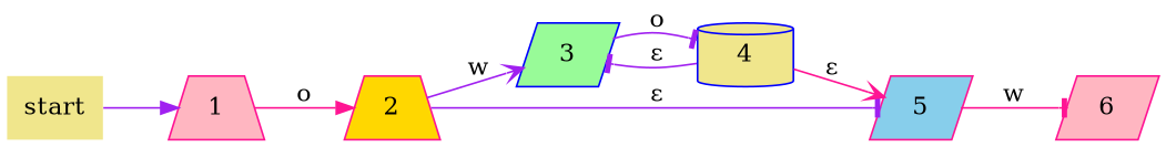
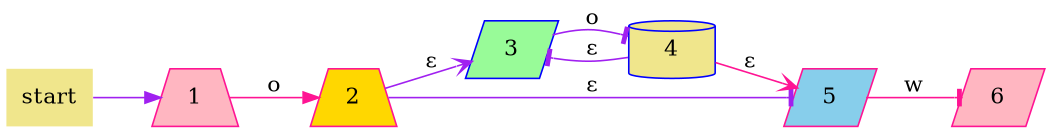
  digraph {
    rankdir=LR
    node [color=deeppink fillcolor=khaki shape=parallelogram style=filled]
    edge [arrowhead=tee color=purple]
    start [shape=none]
    n2 [fillcolor=lightpink label=1 shape=trapezium]
    n3 [fillcolor=gold label=2 shape=trapezium]
    n4 [color=blue fillcolor=palegreen label=3]
    n5 [fillcolor=skyblue label=5]
    n6 [color=blue label=4 shape=cylinder]
    n7 [fillcolor=lightpink label=6]
    start -> n2 [arrowhead=normal]
    n2 -> n3 [arrowhead=normal color=deeppink label=o]
-   n3 -> n4 [arrowhead=vee label=w]
+   n3 -> n4 [arrowhead=vee label="ε"]
    n3 -> n5 [label="ε"]
    n4 -> n6 [label=o]
    n5 -> n7 [color=deeppink label=w]
    n6 -> n4 [label="ε"]
    n6 -> n5 [arrowhead=vee color=deeppink label="ε"]
  }
